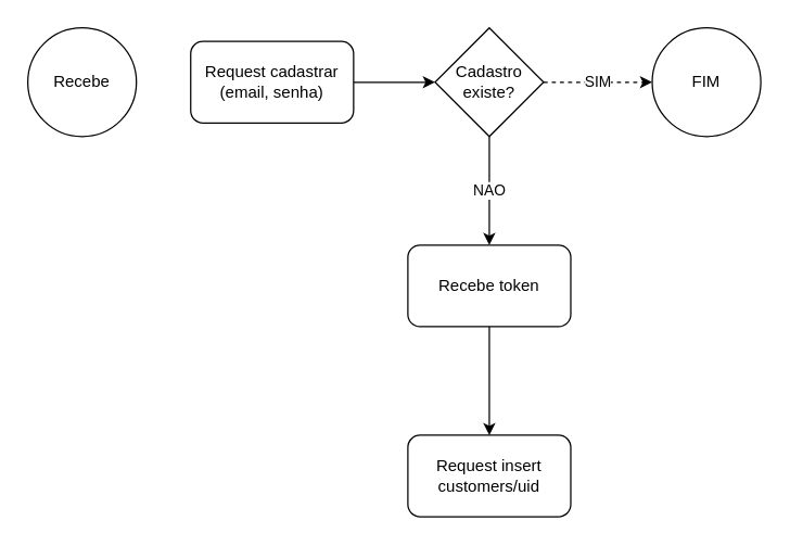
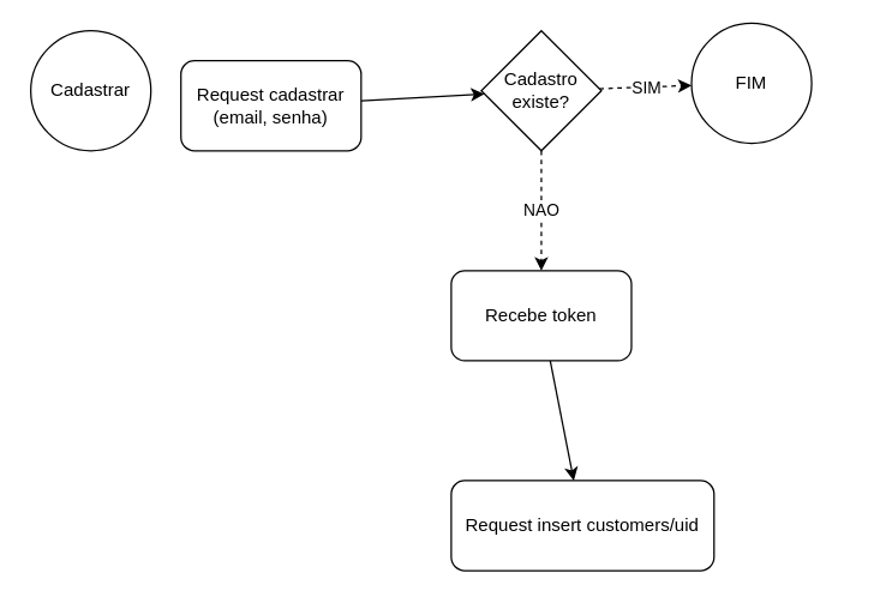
  <mxCell id="0" />
  <mxCell id="1" parent="0" />
- <mxCell id="2" value="Recebe" style="ellipse;whiteSpace=wrap;html=1;aspect=fixed;" vertex="1" parent="1"><mxGeometry x="20" y="20" width="80" height="80" as="geometry" /></mxCell>
+ <mxCell id="2" value="Cadastrar" style="ellipse;whiteSpace=wrap;html=1;aspect=fixed;" vertex="1" parent="1"><mxGeometry x="20" y="20" width="80" height="80" as="geometry" /></mxCell>
  <mxCell id="3" style="edgeStyle=none;html=1;" edge="1" parent="1" source="4" target="7"><mxGeometry relative="1" as="geometry" /></mxCell>
- <mxCell id="4" value="Request cadastrar&lt;br&gt;(email, senha)" style="rounded=1;whiteSpace=wrap;html=1;" vertex="1" parent="1"><mxGeometry x="140" y="30" width="120" height="60" as="geometry" /></mxCell>
+ <mxCell id="4" value="Request cadastrar&lt;br&gt;(email, senha)" style="rounded=1;whiteSpace=wrap;html=1;" vertex="1" parent="1"><mxGeometry x="120" y="40" width="120" height="60" as="geometry" /></mxCell>
  <mxCell id="5" value="SIM" style="edgeStyle=none;html=1;dashed=1;" edge="1" parent="1" source="7" target="8"><mxGeometry relative="1" as="geometry" /></mxCell>
- <mxCell id="6" value="NAO" style="edgeStyle=none;html=1;" edge="1" parent="1" source="7" target="10"><mxGeometry relative="1" as="geometry" /></mxCell>
+ <mxCell id="6" value="NAO" style="edgeStyle=none;html=1;dashed=1;" edge="1" parent="1" source="7" target="10"><mxGeometry relative="1" as="geometry" /></mxCell>
  <mxCell id="7" value="Cadastro existe?" style="rhombus;whiteSpace=wrap;html=1;" vertex="1" parent="1"><mxGeometry x="320" y="20" width="80" height="80" as="geometry" /></mxCell>
- <mxCell id="8" value="FIM" style="ellipse;whiteSpace=wrap;html=1;" vertex="1" parent="1"><mxGeometry x="480" y="20" width="80" height="80" as="geometry" /></mxCell>
+ <mxCell id="8" value="FIM" style="ellipse;whiteSpace=wrap;html=1;" vertex="1" parent="1"><mxGeometry x="460" y="15" width="80" height="80" as="geometry" /></mxCell>
  <mxCell id="9" value="" style="edgeStyle=none;html=1;" edge="1" parent="1" source="10" target="11"><mxGeometry relative="1" as="geometry" /></mxCell>
  <mxCell id="10" value="Recebe token" style="rounded=1;whiteSpace=wrap;html=1;" vertex="1" parent="1"><mxGeometry x="300" y="180" width="120" height="60" as="geometry" /></mxCell>
- <mxCell id="11" value="Request insert customers/uid" style="rounded=1;whiteSpace=wrap;html=1;" vertex="1" parent="1"><mxGeometry x="300" y="320" width="120" height="60" as="geometry" /></mxCell>
+ <mxCell id="11" value="Request insert customers/uid" style="rounded=1;whiteSpace=wrap;html=1;" vertex="1" parent="1"><mxGeometry x="300" y="320" width="175" height="60" as="geometry" /></mxCell>
